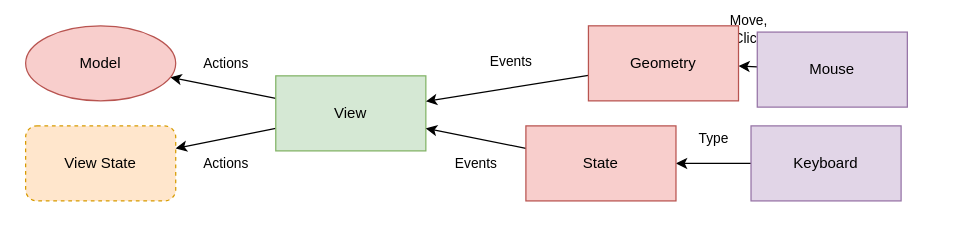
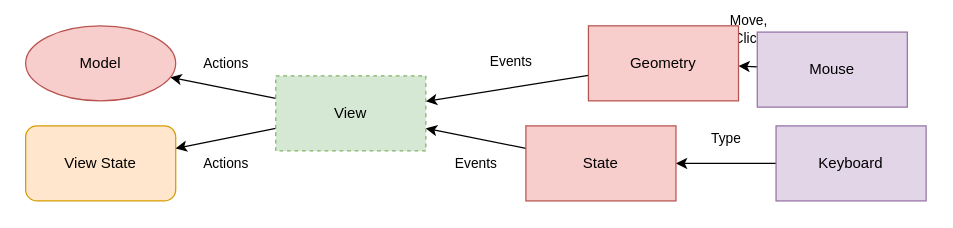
  <mxCell id="0" />
  <mxCell id="1" parent="0" />
- <mxCell id="2" value="View State" style="rounded=1;whiteSpace=wrap;html=1;fillColor=#ffe6cc;strokeColor=#d79b00;dashed=1;" vertex="1" parent="1"><mxGeometry x="20" y="100" width="120" height="60" as="geometry" /></mxCell>
+ <mxCell id="2" value="View State" style="rounded=1;whiteSpace=wrap;html=1;fillColor=#ffe6cc;strokeColor=#d79b00;" vertex="1" parent="1"><mxGeometry x="20" y="100" width="120" height="60" as="geometry" /></mxCell>
  <mxCell id="3" value="Actions" style="edgeStyle=none;html=1;" edge="1" parent="1" source="5" target="2"><mxGeometry x="0.096" y="20" relative="1" as="geometry"><mxPoint as="offset" /></mxGeometry></mxCell>
  <mxCell id="4" value="Actions" style="edgeStyle=none;html=1;" edge="1" parent="1" source="5" target="14"><mxGeometry x="0.04" y="-20" relative="1" as="geometry"><mxPoint as="offset" /></mxGeometry></mxCell>
- <mxCell id="5" value="View" style="rounded=0;whiteSpace=wrap;html=1;fillColor=#d5e8d4;strokeColor=#82b366;" vertex="1" parent="1"><mxGeometry x="220" y="60" width="120" height="60" as="geometry" /></mxCell>
+ <mxCell id="5" value="View" style="rounded=0;whiteSpace=wrap;html=1;fillColor=#d5e8d4;strokeColor=#82b366;dashed=1;" vertex="1" parent="1"><mxGeometry x="220" y="60" width="120" height="60" as="geometry" /></mxCell>
  <mxCell id="6" value="Move,&lt;br&gt;Click" style="edgeStyle=none;html=1;" edge="1" parent="1" source="7" target="9"><mxGeometry y="-30" relative="1" as="geometry"><mxPoint as="offset" /></mxGeometry></mxCell>
  <mxCell id="7" value="Mouse" style="rounded=0;whiteSpace=wrap;html=1;fillColor=#e1d5e7;strokeColor=#9673a6;" vertex="1" parent="1"><mxGeometry x="605" y="25" width="120" height="60" as="geometry" /></mxCell>
  <mxCell id="8" value="Events" style="edgeStyle=none;html=1;" edge="1" parent="1" source="9" target="5"><mxGeometry x="-0.096" y="-20" relative="1" as="geometry"><mxPoint as="offset" /></mxGeometry></mxCell>
  <mxCell id="9" value="Geometry" style="rounded=0;whiteSpace=wrap;html=1;fillColor=#f8cecc;strokeColor=#b85450;" vertex="1" parent="1"><mxGeometry x="470" y="20" width="120" height="60" as="geometry" /></mxCell>
  <mxCell id="10" value="Type" style="edgeStyle=none;html=1;" edge="1" parent="1" source="11" target="13"><mxGeometry y="-20" relative="1" as="geometry"><mxPoint as="offset" /></mxGeometry></mxCell>
- <mxCell id="11" value="Keyboard" style="rounded=0;whiteSpace=wrap;html=1;fillColor=#e1d5e7;strokeColor=#9673a6;" vertex="1" parent="1"><mxGeometry x="600" y="100" width="120" height="60" as="geometry" /></mxCell>
+ <mxCell id="11" value="Keyboard" style="rounded=0;whiteSpace=wrap;html=1;fillColor=#e1d5e7;strokeColor=#9673a6;" vertex="1" parent="1"><mxGeometry x="620" y="100" width="120" height="60" as="geometry" /></mxCell>
  <mxCell id="12" value="Events" style="edgeStyle=none;html=1;" edge="1" parent="1" source="13" target="5"><mxGeometry x="-0.096" y="20" relative="1" as="geometry"><mxPoint as="offset" /></mxGeometry></mxCell>
  <mxCell id="13" value="State" style="rounded=0;whiteSpace=wrap;html=1;fillColor=#f8cecc;strokeColor=#b85450;" vertex="1" parent="1"><mxGeometry x="420" y="100" width="120" height="60" as="geometry" /></mxCell>
  <mxCell id="14" value="Model" style="ellipse;whiteSpace=wrap;html=1;fillColor=#f8cecc;strokeColor=#b85450;" vertex="1" parent="1"><mxGeometry x="20" y="20" width="120" height="60" as="geometry" /></mxCell>
